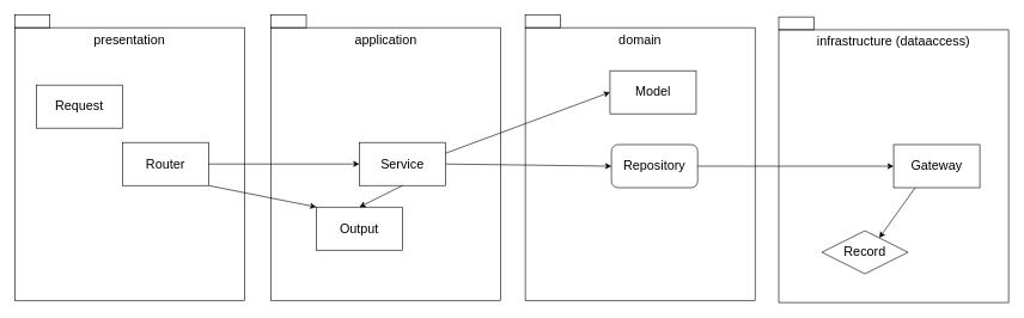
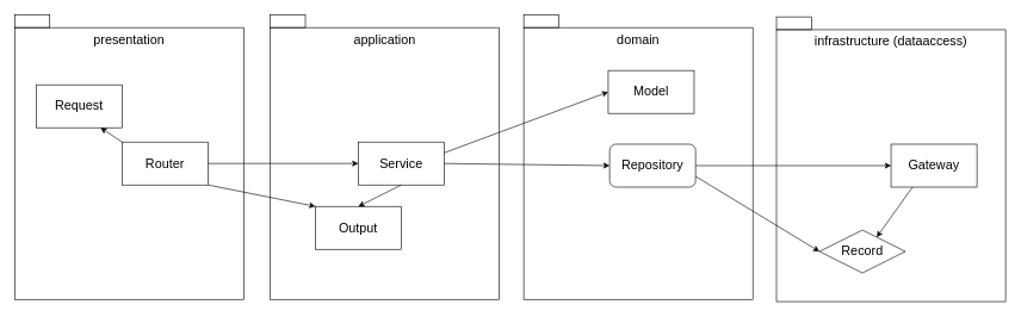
  <mxCell id="0" />
  <mxCell id="1" parent="0" />
  <mxCell id="2" value="domain" style="rounded=0;whiteSpace=wrap;html=1;fillColor=none;verticalAlign=top;fontSize=18;" vertex="1" parent="1"><mxGeometry x="731" y="38" width="320" height="380" as="geometry" /></mxCell>
  <mxCell id="3" value="presentation" style="rounded=0;whiteSpace=wrap;html=1;fillColor=none;verticalAlign=top;fontSize=18;" vertex="1" parent="1"><mxGeometry x="20" y="38" width="320" height="380" as="geometry" /></mxCell>
  <mxCell id="4" value="Request" style="rounded=0;whiteSpace=wrap;html=1;fillColor=none;fontSize=18;" vertex="1" parent="1"><mxGeometry x="50" y="118" width="120" height="60" as="geometry" /></mxCell>
  <mxCell id="5" value="Router" style="rounded=0;whiteSpace=wrap;html=1;fillColor=none;fontSize=18;" vertex="1" parent="1"><mxGeometry x="170" y="198" width="120" height="60" as="geometry" /></mxCell>
  <mxCell id="6" value="application" style="rounded=0;whiteSpace=wrap;html=1;fillColor=none;verticalAlign=top;fontSize=18;" vertex="1" parent="1"><mxGeometry x="377" y="38" width="320" height="380" as="geometry" /></mxCell>
  <mxCell id="7" style="edgeStyle=none;html=1;exitX=1;exitY=0.75;exitDx=0;exitDy=0;fontSize=18;" edge="1" parent="1" target="13"><mxGeometry relative="1" as="geometry" /></mxCell>
  <mxCell id="8" value="Service" style="rounded=0;whiteSpace=wrap;html=1;fillColor=none;fontSize=18;" vertex="1" parent="1"><mxGeometry x="500" y="198" width="120" height="60" as="geometry" /></mxCell>
  <mxCell id="9" value="Output" style="rounded=0;whiteSpace=wrap;html=1;fillColor=none;fontSize=18;" vertex="1" parent="1"><mxGeometry x="440" y="288" width="120" height="60" as="geometry" /></mxCell>
  <mxCell id="10" value="infrastructure (dataaccess)" style="rounded=0;whiteSpace=wrap;html=1;fillColor=none;verticalAlign=top;fontSize=18;" vertex="1" parent="1"><mxGeometry x="1084" y="41" width="320" height="380" as="geometry" /></mxCell>
  <mxCell id="11" style="edgeStyle=none;html=1;exitX=0.25;exitY=1;exitDx=0;exitDy=0;entryX=0.75;entryY=0;entryDx=0;entryDy=0;fontSize=18;" edge="1" parent="1" source="12" target="13"><mxGeometry relative="1" as="geometry" /></mxCell>
  <mxCell id="12" value="Gateway" style="rounded=0;whiteSpace=wrap;html=1;fillColor=none;fontSize=18;" vertex="1" parent="1"><mxGeometry x="1244" y="201" width="120" height="60" as="geometry" /></mxCell>
  <mxCell id="13" value="Record" style="rhombus;whiteSpace=wrap;html=1;fillColor=none;fontSize=18;" vertex="1" parent="1"><mxGeometry x="1144" y="321" width="120" height="60" as="geometry" /></mxCell>
+ <mxCell id="14" value="" style="endArrow=classic;html=1;entryX=0.75;entryY=1;entryDx=0;entryDy=0;exitX=0;exitY=0;exitDx=0;exitDy=0;fontSize=18;" edge="1" parent="1" source="5" target="4"><mxGeometry width="50" height="50" relative="1" as="geometry"><mxPoint x="250" y="288" as="sourcePoint" /><mxPoint x="300" y="238" as="targetPoint" /></mxGeometry></mxCell>
  <mxCell id="15" value="" style="endArrow=classic;html=1;entryX=0;entryY=0.5;entryDx=0;entryDy=0;exitX=1;exitY=0.5;exitDx=0;exitDy=0;fontSize=18;" edge="1" parent="1" source="5" target="8"><mxGeometry width="50" height="50" relative="1" as="geometry"><mxPoint x="180" y="268" as="sourcePoint" /><mxPoint x="160" y="308" as="targetPoint" /></mxGeometry></mxCell>
  <mxCell id="16" value="" style="endArrow=classic;html=1;entryX=0.5;entryY=0;entryDx=0;entryDy=0;exitX=0.5;exitY=1;exitDx=0;exitDy=0;fontSize=18;" edge="1" parent="1" source="8" target="9"><mxGeometry width="50" height="50" relative="1" as="geometry"><mxPoint x="300" y="238" as="sourcePoint" /><mxPoint x="487" y="238" as="targetPoint" /></mxGeometry></mxCell>
  <mxCell id="17" value="" style="endArrow=classic;html=1;exitX=1;exitY=1;exitDx=0;exitDy=0;entryX=0;entryY=0;entryDx=0;entryDy=0;fontSize=18;" edge="1" parent="1" source="5" target="9"><mxGeometry width="50" height="50" relative="1" as="geometry"><mxPoint x="300" y="238" as="sourcePoint" /><mxPoint x="420" y="478" as="targetPoint" /></mxGeometry></mxCell>
  <mxCell id="18" value="" style="endArrow=classic;html=1;exitX=1;exitY=0.5;exitDx=0;exitDy=0;fontSize=18;entryX=0;entryY=0.5;entryDx=0;entryDy=0;" edge="1" parent="1" source="8" target="28"><mxGeometry width="50" height="50" relative="1" as="geometry"><mxPoint x="480" y="108" as="sourcePoint" /><mxPoint x="690" y="108" as="targetPoint" /></mxGeometry></mxCell>
  <mxCell id="19" value="" style="rounded=0;whiteSpace=wrap;html=1;fontSize=18;fillColor=none;" vertex="1" parent="1"><mxGeometry x="20" y="20" width="49" height="18" as="geometry" /></mxCell>
  <mxCell id="20" value="" style="rounded=0;whiteSpace=wrap;html=1;fontSize=18;fillColor=none;" vertex="1" parent="1"><mxGeometry x="377" y="20" width="49" height="18" as="geometry" /></mxCell>
  <mxCell id="21" value="" style="rounded=0;whiteSpace=wrap;html=1;fontSize=18;fillColor=none;" vertex="1" parent="1"><mxGeometry x="1084" y="23" width="49" height="18" as="geometry" /></mxCell>
  <mxCell id="22" value="Model" style="rounded=0;whiteSpace=wrap;html=1;fillColor=none;fontSize=18;" vertex="1" parent="1"><mxGeometry x="849" y="98" width="120" height="60" as="geometry" /></mxCell>
  <mxCell id="23" value="" style="rounded=0;whiteSpace=wrap;html=1;fontSize=18;fillColor=none;" vertex="1" parent="1"><mxGeometry x="731" y="20" width="49" height="18" as="geometry" /></mxCell>
  <mxCell id="24" value="" style="endArrow=classic;html=1;exitX=1;exitY=0.25;exitDx=0;exitDy=0;fontSize=18;entryX=0;entryY=0.5;entryDx=0;entryDy=0;" edge="1" parent="1" source="8" target="22"><mxGeometry width="50" height="50" relative="1" as="geometry"><mxPoint x="630" y="238" as="sourcePoint" /><mxPoint x="1262" y="246.22" as="targetPoint" /></mxGeometry></mxCell>
  <mxCell id="25" style="edgeStyle=none;html=1;exitX=0.5;exitY=0;exitDx=0;exitDy=0;entryX=0.5;entryY=1;entryDx=0;entryDy=0;" edge="1" parent="1" target="22"><mxGeometry relative="1" as="geometry" /></mxCell>
  <mxCell id="26" style="edgeStyle=none;html=1;exitX=1;exitY=0.5;exitDx=0;exitDy=0;fontSize=18;" edge="1" parent="1" source="28" target="12"><mxGeometry relative="1" as="geometry" /></mxCell>
+ <mxCell id="27" style="edgeStyle=none;html=1;exitX=1;exitY=0.75;exitDx=0;exitDy=0;entryX=0;entryY=0.5;entryDx=0;entryDy=0;fontSize=18;" edge="1" parent="1" source="28" target="13"><mxGeometry relative="1" as="geometry" /></mxCell>
  <mxCell id="28" value="Repository" style="whiteSpace=wrap;html=1;fillColor=none;fontSize=18;rounded=1;" vertex="1" parent="1"><mxGeometry x="851" y="201" width="120" height="60" as="geometry" /></mxCell>
